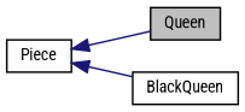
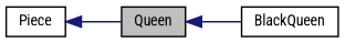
  digraph {
    fontname="Roboto Condensed"
    rankdir=LR
    node [color=black fontname="Roboto Condensed" fontsize=10 shape=record]
    edge [color=midnightblue dir=back fontname="Roboto Condensed" fontsize=10 labelfontname=Helvetica labelfontsize=10 style=solid]
    n1 [fillcolor=grey75 fontcolor=black height=0.2 label=Queen style=filled width=0.4]
    n2 [height=0.2 label=BlackQueen width=0.4]
    n3 [height=0.2 label=Piece width=0.4]
-   n3 -> n2
+   n1 -> n2
    n3 -> n1
  }
